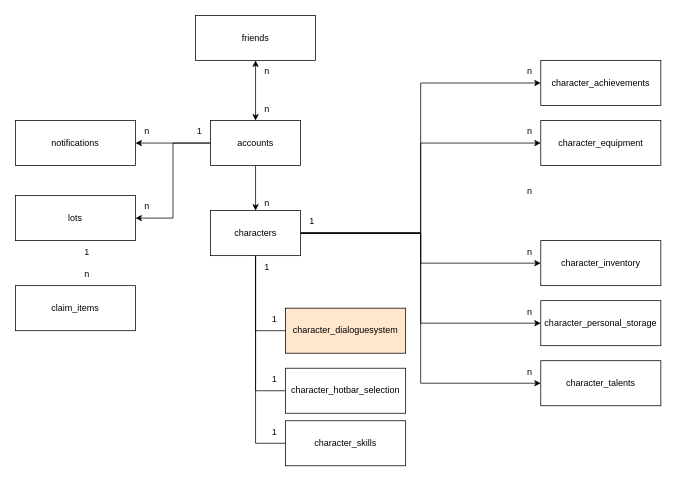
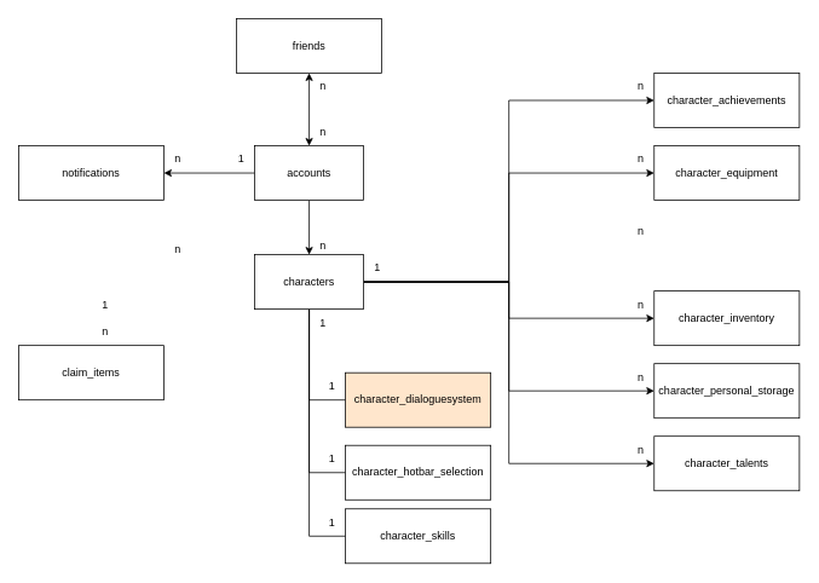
  <mxCell id="0" />
  <mxCell id="1" parent="0" />
  <mxCell id="2" style="edgeStyle=orthogonalEdgeStyle;rounded=0;orthogonalLoop=1;jettySize=auto;html=1;" edge="1" parent="1" source="6" target="15"><mxGeometry relative="1" as="geometry" /></mxCell>
  <mxCell id="3" style="edgeStyle=orthogonalEdgeStyle;rounded=0;orthogonalLoop=1;jettySize=auto;html=1;" edge="1" parent="1" source="6" target="27"><mxGeometry relative="1" as="geometry" /></mxCell>
- <mxCell id="4" style="edgeStyle=orthogonalEdgeStyle;rounded=0;orthogonalLoop=1;jettySize=auto;html=1;entryX=1;entryY=0.5;entryDx=0;entryDy=0;" edge="1" parent="1" source="6" target="26"><mxGeometry relative="1" as="geometry" /></mxCell>
  <mxCell id="5" style="edgeStyle=orthogonalEdgeStyle;rounded=0;orthogonalLoop=1;jettySize=auto;html=1;entryX=0.5;entryY=1;entryDx=0;entryDy=0;startArrow=classic;startFill=1;" edge="1" parent="1" source="6" target="25"><mxGeometry relative="1" as="geometry" /></mxCell>
  <mxCell id="6" value="accounts" style="rounded=0;whiteSpace=wrap;html=1;" vertex="1" parent="1"><mxGeometry x="280" y="160" width="120" height="60" as="geometry" /></mxCell>
  <mxCell id="7" style="edgeStyle=orthogonalEdgeStyle;rounded=0;orthogonalLoop=1;jettySize=auto;html=1;entryX=0;entryY=0.5;entryDx=0;entryDy=0;" edge="1" parent="1" source="15" target="16"><mxGeometry relative="1" as="geometry" /></mxCell>
  <mxCell id="8" style="edgeStyle=orthogonalEdgeStyle;rounded=0;orthogonalLoop=1;jettySize=auto;html=1;entryX=0;entryY=0.5;entryDx=0;entryDy=0;" edge="1" parent="1" source="15" target="18"><mxGeometry relative="1" as="geometry" /></mxCell>
  <mxCell id="9" style="edgeStyle=orthogonalEdgeStyle;rounded=0;orthogonalLoop=1;jettySize=auto;html=1;entryX=0;entryY=0.5;entryDx=0;entryDy=0;" edge="1" parent="1" source="15" target="20"><mxGeometry relative="1" as="geometry" /></mxCell>
  <mxCell id="10" style="edgeStyle=orthogonalEdgeStyle;rounded=0;orthogonalLoop=1;jettySize=auto;html=1;entryX=0;entryY=0.5;entryDx=0;entryDy=0;" edge="1" parent="1" source="15" target="21"><mxGeometry relative="1" as="geometry" /></mxCell>
  <mxCell id="11" style="edgeStyle=orthogonalEdgeStyle;rounded=0;orthogonalLoop=1;jettySize=auto;html=1;entryX=0;entryY=0.5;entryDx=0;entryDy=0;" edge="1" parent="1" source="15" target="23"><mxGeometry relative="1" as="geometry" /></mxCell>
  <mxCell id="12" style="edgeStyle=orthogonalEdgeStyle;rounded=0;orthogonalLoop=1;jettySize=auto;html=1;entryX=0;entryY=0.5;entryDx=0;entryDy=0;startArrow=none;startFill=0;endArrow=none;endFill=0;" edge="1" parent="1" source="15" target="17"><mxGeometry relative="1" as="geometry" /></mxCell>
  <mxCell id="13" style="edgeStyle=orthogonalEdgeStyle;rounded=0;orthogonalLoop=1;jettySize=auto;html=1;entryX=0;entryY=0.5;entryDx=0;entryDy=0;startArrow=none;startFill=0;endArrow=none;endFill=0;" edge="1" parent="1" source="15" target="19"><mxGeometry relative="1" as="geometry" /></mxCell>
  <mxCell id="14" style="edgeStyle=orthogonalEdgeStyle;rounded=0;orthogonalLoop=1;jettySize=auto;html=1;entryX=0;entryY=0.5;entryDx=0;entryDy=0;startArrow=none;startFill=0;endArrow=none;endFill=0;" edge="1" parent="1" source="15" target="22"><mxGeometry relative="1" as="geometry" /></mxCell>
  <mxCell id="15" value="characters" style="rounded=0;whiteSpace=wrap;html=1;" vertex="1" parent="1"><mxGeometry x="280" y="280" width="120" height="60" as="geometry" /></mxCell>
  <mxCell id="16" value="character_achievements" style="rounded=0;whiteSpace=wrap;html=1;" vertex="1" parent="1"><mxGeometry x="720" y="80" width="160" height="60" as="geometry" /></mxCell>
  <mxCell id="17" value="character_dialoguesystem&lt;br&gt;" style="rounded=0;whiteSpace=wrap;html=1;fillColor=#ffe6cc;" vertex="1" parent="1"><mxGeometry x="380" y="410" width="160" height="60" as="geometry" /></mxCell>
  <mxCell id="18" value="character_equipment" style="rounded=0;whiteSpace=wrap;html=1;" vertex="1" parent="1"><mxGeometry x="720" y="160" width="160" height="60" as="geometry" /></mxCell>
  <mxCell id="19" value="character_hotbar_selection" style="rounded=0;whiteSpace=wrap;html=1;" vertex="1" parent="1"><mxGeometry x="380" y="490" width="160" height="60" as="geometry" /></mxCell>
  <mxCell id="20" value="character_inventory" style="rounded=0;whiteSpace=wrap;html=1;" vertex="1" parent="1"><mxGeometry x="720" y="320" width="160" height="60" as="geometry" /></mxCell>
  <mxCell id="21" value="character_personal_storage" style="rounded=0;whiteSpace=wrap;html=1;" vertex="1" parent="1"><mxGeometry x="720" y="400" width="160" height="60" as="geometry" /></mxCell>
  <mxCell id="22" value="character_skills" style="rounded=0;whiteSpace=wrap;html=1;" vertex="1" parent="1"><mxGeometry x="380" y="560" width="160" height="60" as="geometry" /></mxCell>
  <mxCell id="23" value="character_talents" style="rounded=0;whiteSpace=wrap;html=1;" vertex="1" parent="1"><mxGeometry x="720" y="480" width="160" height="60" as="geometry" /></mxCell>
  <mxCell id="24" value="claim_items" style="rounded=0;whiteSpace=wrap;html=1;" vertex="1" parent="1"><mxGeometry x="20" y="380" width="160" height="60" as="geometry" /></mxCell>
  <mxCell id="25" value="friends" style="rounded=0;whiteSpace=wrap;html=1;" vertex="1" parent="1"><mxGeometry x="260" y="20" width="160" height="60" as="geometry" /></mxCell>
- <mxCell id="26" value="lots" style="rounded=0;whiteSpace=wrap;html=1;" vertex="1" parent="1"><mxGeometry x="20" y="260" width="160" height="60" as="geometry" /></mxCell>
  <mxCell id="27" value="notifications" style="rounded=0;whiteSpace=wrap;html=1;" vertex="1" parent="1"><mxGeometry x="20" y="160" width="160" height="60" as="geometry" /></mxCell>
  <mxCell id="28" value="1" style="text;html=1;align=center;verticalAlign=middle;resizable=0;points=[];autosize=1;strokeColor=none;fillColor=none;" vertex="1" parent="1"><mxGeometry x="100" y="320" width="30" height="30" as="geometry" /></mxCell>
  <mxCell id="29" value="n" style="text;html=1;align=center;verticalAlign=middle;resizable=0;points=[];autosize=1;strokeColor=none;fillColor=none;" vertex="1" parent="1"><mxGeometry x="340" y="130" width="30" height="30" as="geometry" /></mxCell>
  <mxCell id="30" value="n" style="text;html=1;align=center;verticalAlign=middle;resizable=0;points=[];autosize=1;strokeColor=none;fillColor=none;" vertex="1" parent="1"><mxGeometry x="340" y="80" width="30" height="30" as="geometry" /></mxCell>
  <mxCell id="31" value="n" style="text;html=1;align=center;verticalAlign=middle;resizable=0;points=[];autosize=1;strokeColor=none;fillColor=none;" vertex="1" parent="1"><mxGeometry x="340" y="255" width="30" height="30" as="geometry" /></mxCell>
  <mxCell id="32" value="n" style="text;html=1;align=center;verticalAlign=middle;resizable=0;points=[];autosize=1;strokeColor=none;fillColor=none;" vertex="1" parent="1"><mxGeometry x="180" y="160" width="30" height="30" as="geometry" /></mxCell>
  <mxCell id="33" value="n" style="text;html=1;align=center;verticalAlign=middle;resizable=0;points=[];autosize=1;strokeColor=none;fillColor=none;" vertex="1" parent="1"><mxGeometry x="180" y="260" width="30" height="30" as="geometry" /></mxCell>
  <mxCell id="34" value="n" style="text;html=1;align=center;verticalAlign=middle;resizable=0;points=[];autosize=1;strokeColor=none;fillColor=none;" vertex="1" parent="1"><mxGeometry x="100" y="350" width="30" height="30" as="geometry" /></mxCell>
  <mxCell id="35" value="n" style="text;html=1;align=center;verticalAlign=middle;resizable=0;points=[];autosize=1;strokeColor=none;fillColor=none;" vertex="1" parent="1"><mxGeometry x="690" y="320" width="30" height="30" as="geometry" /></mxCell>
  <mxCell id="36" value="n" style="text;html=1;align=center;verticalAlign=middle;resizable=0;points=[];autosize=1;strokeColor=none;fillColor=none;" vertex="1" parent="1"><mxGeometry x="690" y="240" width="30" height="30" as="geometry" /></mxCell>
  <mxCell id="37" value="n" style="text;html=1;align=center;verticalAlign=middle;resizable=0;points=[];autosize=1;strokeColor=none;fillColor=none;" vertex="1" parent="1"><mxGeometry x="690" y="160" width="30" height="30" as="geometry" /></mxCell>
  <mxCell id="38" value="n" style="text;html=1;align=center;verticalAlign=middle;resizable=0;points=[];autosize=1;strokeColor=none;fillColor=none;" vertex="1" parent="1"><mxGeometry x="690" y="80" width="30" height="30" as="geometry" /></mxCell>
  <mxCell id="39" value="n" style="text;html=1;align=center;verticalAlign=middle;resizable=0;points=[];autosize=1;strokeColor=none;fillColor=none;" vertex="1" parent="1"><mxGeometry x="690" y="400" width="30" height="30" as="geometry" /></mxCell>
  <mxCell id="40" value="n" style="text;html=1;align=center;verticalAlign=middle;resizable=0;points=[];autosize=1;strokeColor=none;fillColor=none;" vertex="1" parent="1"><mxGeometry x="690" y="480" width="30" height="30" as="geometry" /></mxCell>
  <mxCell id="41" value="1" style="text;html=1;align=center;verticalAlign=middle;resizable=0;points=[];autosize=1;strokeColor=none;fillColor=none;" vertex="1" parent="1"><mxGeometry x="250" y="160" width="30" height="30" as="geometry" /></mxCell>
  <mxCell id="42" value="1" style="text;html=1;align=center;verticalAlign=middle;resizable=0;points=[];autosize=1;strokeColor=none;fillColor=none;" vertex="1" parent="1"><mxGeometry x="400" y="280" width="30" height="30" as="geometry" /></mxCell>
  <mxCell id="43" value="1" style="text;html=1;align=center;verticalAlign=middle;resizable=0;points=[];autosize=1;strokeColor=none;fillColor=none;" vertex="1" parent="1"><mxGeometry x="340" y="340" width="30" height="30" as="geometry" /></mxCell>
  <mxCell id="44" value="1" style="text;html=1;align=center;verticalAlign=middle;resizable=0;points=[];autosize=1;strokeColor=none;fillColor=none;" vertex="1" parent="1"><mxGeometry x="350" y="410" width="30" height="30" as="geometry" /></mxCell>
  <mxCell id="45" value="1" style="text;html=1;align=center;verticalAlign=middle;resizable=0;points=[];autosize=1;strokeColor=none;fillColor=none;" vertex="1" parent="1"><mxGeometry x="350" y="490" width="30" height="30" as="geometry" /></mxCell>
  <mxCell id="46" value="1" style="text;html=1;align=center;verticalAlign=middle;resizable=0;points=[];autosize=1;strokeColor=none;fillColor=none;" vertex="1" parent="1"><mxGeometry x="350" y="560" width="30" height="30" as="geometry" /></mxCell>
